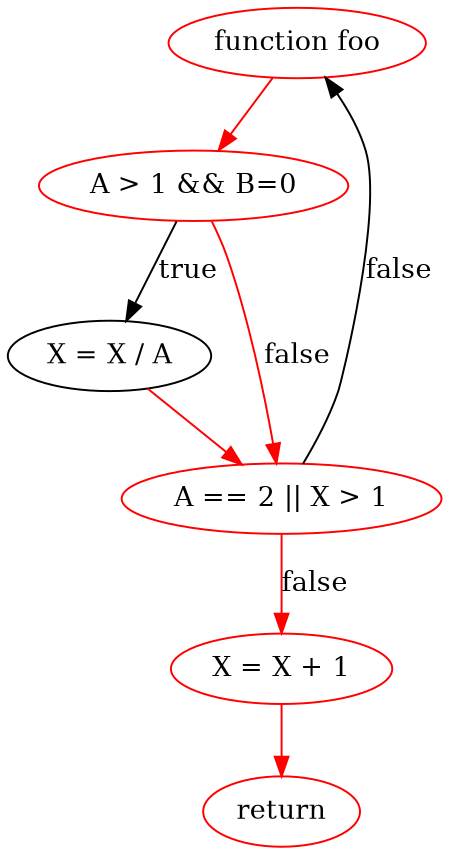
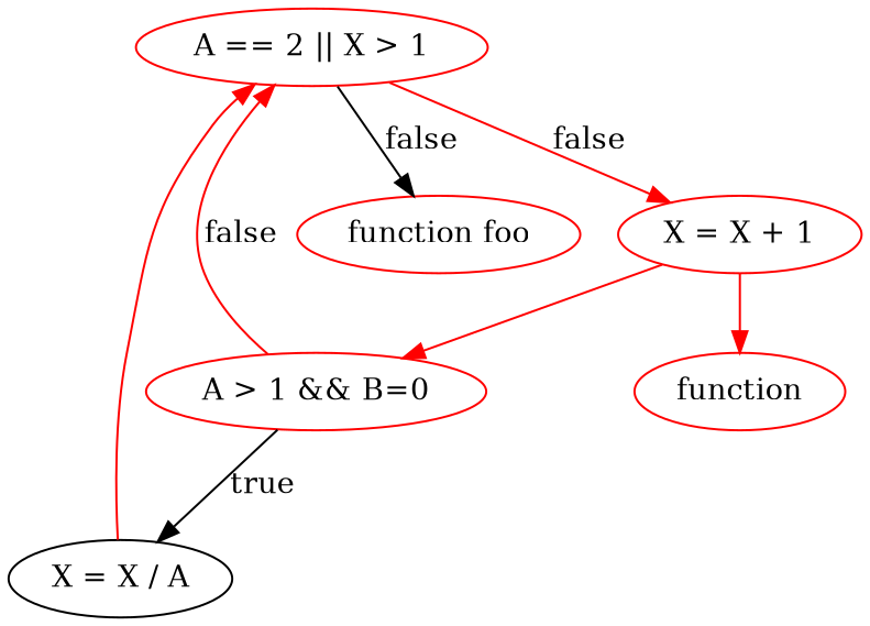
  digraph {
    node [color=red]
    edge [color=red]
    n1 [label="function foo"]
    n2 [label="A > 1 && B=0"]
    n3 [label="X = X / A" color=""]
    n4 [label="A == 2 || X > 1"]
    n5 [label="X = X + 1"]
-   n6 [label=return]
-   n1 -> n2
+   n6 [label=function]
+   n5 -> n2
    n2 -> n3 [label=true color=""]
    n2 -> n4 [label=false]
    n3 -> n4
    n4 -> n1 [label=false color=""]
    n4 -> n5 [label=false]
    n5 -> n6
  }
